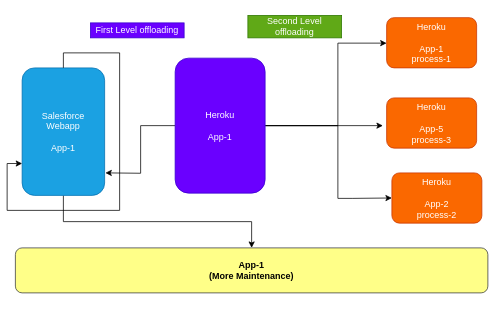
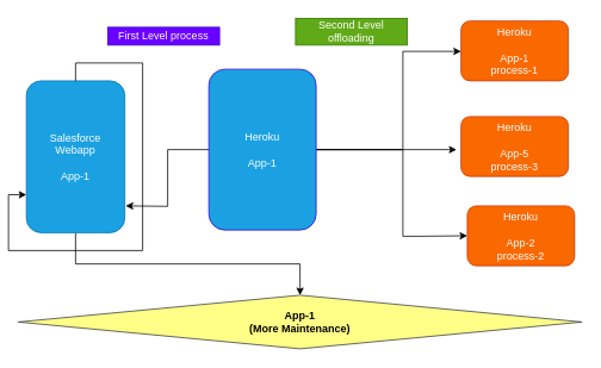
  <mxCell id="0" />
  <mxCell id="1" parent="0" />
  <mxCell id="2" style="edgeStyle=orthogonalEdgeStyle;rounded=0;orthogonalLoop=1;jettySize=auto;html=1;" edge="1" parent="1" source="3" target="13"><mxGeometry relative="1" as="geometry" /></mxCell>
  <mxCell id="3" value="Salesforce&lt;br&gt;Webapp&lt;br&gt;&lt;br&gt;App-1" style="rounded=1;whiteSpace=wrap;html=1;fillColor=#1ba1e2;strokeColor=#006EAF;fontColor=#ffffff;" vertex="1" parent="1"><mxGeometry x="29" y="90" width="110" height="170" as="geometry" /></mxCell>
  <mxCell id="4" value="" style="edgeStyle=orthogonalEdgeStyle;rounded=0;orthogonalLoop=1;jettySize=auto;html=1;" edge="1" parent="1" source="8" target="9"><mxGeometry relative="1" as="geometry"><Array as="points"><mxPoint x="450" y="167" /><mxPoint x="450" y="57" /></Array></mxGeometry></mxCell>
  <mxCell id="5" style="edgeStyle=orthogonalEdgeStyle;rounded=0;orthogonalLoop=1;jettySize=auto;html=1;entryX=0;entryY=0.5;entryDx=0;entryDy=0;" edge="1" parent="1" source="8" target="11"><mxGeometry relative="1" as="geometry"><mxPoint x="570" y="250" as="targetPoint" /><Array as="points"><mxPoint x="450" y="167" /><mxPoint x="450" y="264" /><mxPoint x="470" y="264" /></Array></mxGeometry></mxCell>
  <mxCell id="6" style="edgeStyle=orthogonalEdgeStyle;rounded=0;orthogonalLoop=1;jettySize=auto;html=1;" edge="1" parent="1" source="8"><mxGeometry relative="1" as="geometry"><mxPoint x="510" y="167" as="targetPoint" /></mxGeometry></mxCell>
  <mxCell id="7" style="edgeStyle=orthogonalEdgeStyle;rounded=0;orthogonalLoop=1;jettySize=auto;html=1;" edge="1" parent="1" source="8"><mxGeometry relative="1" as="geometry"><mxPoint x="140" y="230" as="targetPoint" /></mxGeometry></mxCell>
- <mxCell id="8" value="Heroku&lt;br&gt;&lt;br&gt;App-1" style="rounded=1;whiteSpace=wrap;html=1;fillColor=#6a00ff;strokeColor=#3700CC;fontColor=#ffffff;" vertex="1" parent="1"><mxGeometry x="233" y="77" width="120" height="180" as="geometry" /></mxCell>
+ <mxCell id="8" value="Heroku&lt;br&gt;&lt;br&gt;App-1" style="rounded=1;whiteSpace=wrap;html=1;fillColor=#1ba1e2;strokeColor=#3700CC;fontColor=#ffffff;" vertex="1" parent="1"><mxGeometry x="233" y="77" width="120" height="180" as="geometry" /></mxCell>
  <mxCell id="9" value="Heroku&lt;br&gt;&lt;br&gt;App-1&lt;br&gt;process-1" style="rounded=1;whiteSpace=wrap;html=1;fillColor=#fa6800;strokeColor=#C73500;fontColor=#ffffff;" vertex="1" parent="1"><mxGeometry x="515" y="23" width="120" height="67" as="geometry" /></mxCell>
- <mxCell id="10" value="First Level offloading" style="text;html=1;strokeColor=#3700CC;fillColor=#6a00ff;align=center;verticalAlign=middle;whiteSpace=wrap;rounded=0;fontColor=#ffffff;" vertex="1" parent="1"><mxGeometry x="120" y="30" width="125" height="20" as="geometry" /></mxCell>
+ <mxCell id="10" value="First Level process" style="text;html=1;strokeColor=#3700CC;fillColor=#6a00ff;align=center;verticalAlign=middle;whiteSpace=wrap;rounded=0;fontColor=#ffffff;" vertex="1" parent="1"><mxGeometry x="120" y="30" width="125" height="20" as="geometry" /></mxCell>
  <mxCell id="11" value="Heroku&lt;br&gt;&lt;br&gt;App-2&lt;br&gt;process-2" style="rounded=1;whiteSpace=wrap;html=1;fillColor=#fa6800;strokeColor=#C73500;fontColor=#ffffff;" vertex="1" parent="1"><mxGeometry x="522" y="230" width="120" height="67" as="geometry" /></mxCell>
  <mxCell id="12" value="Heroku&lt;br&gt;&lt;br&gt;App-5&lt;br&gt;process-3" style="rounded=1;whiteSpace=wrap;html=1;fillColor=#fa6800;strokeColor=#C73500;fontColor=#ffffff;" vertex="1" parent="1"><mxGeometry x="515" y="130" width="120" height="67" as="geometry" /></mxCell>
- <mxCell id="13" value="App-1&lt;br&gt;(More Maintenance)" style="rounded=1;whiteSpace=wrap;html=1;fillColor=#ffff88;strokeColor=#36393d;fontStyle=1" vertex="1" parent="1"><mxGeometry x="20" y="330" width="630" height="60" as="geometry" /></mxCell>
+ <mxCell id="13" value="App-1&lt;br&gt;(More Maintenance)" style="rhombus;whiteSpace=wrap;html=1;fillColor=#ffff88;strokeColor=#36393d;fontStyle=1;" vertex="1" parent="1"><mxGeometry x="20" y="330" width="630" height="60" as="geometry" /></mxCell>
  <mxCell id="14" value="Second Level offloading" style="text;html=1;strokeColor=#2D7600;fillColor=#60a917;align=center;verticalAlign=middle;whiteSpace=wrap;rounded=0;fontColor=#ffffff;" vertex="1" parent="1"><mxGeometry x="330" y="20" width="125" height="30" as="geometry" /></mxCell>
  <mxCell id="15" style="edgeStyle=orthogonalEdgeStyle;rounded=0;orthogonalLoop=1;jettySize=auto;html=1;entryX=0;entryY=0.75;entryDx=0;entryDy=0;" edge="1" parent="1" source="3" target="3"><mxGeometry relative="1" as="geometry" /></mxCell>
